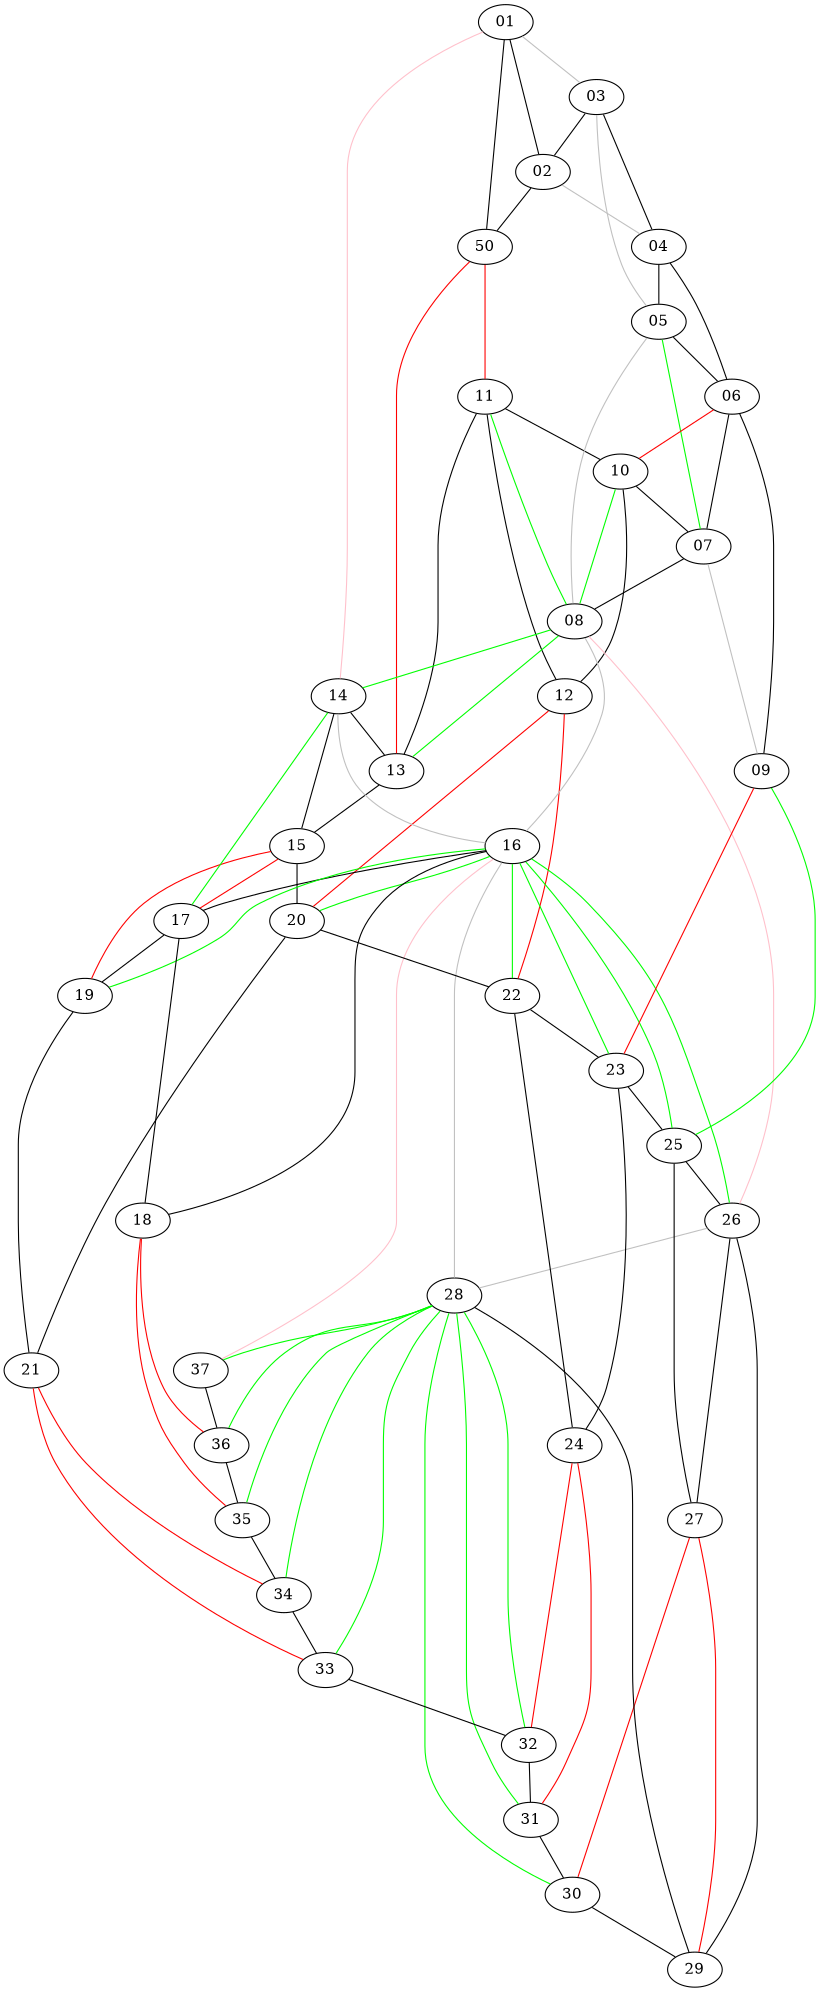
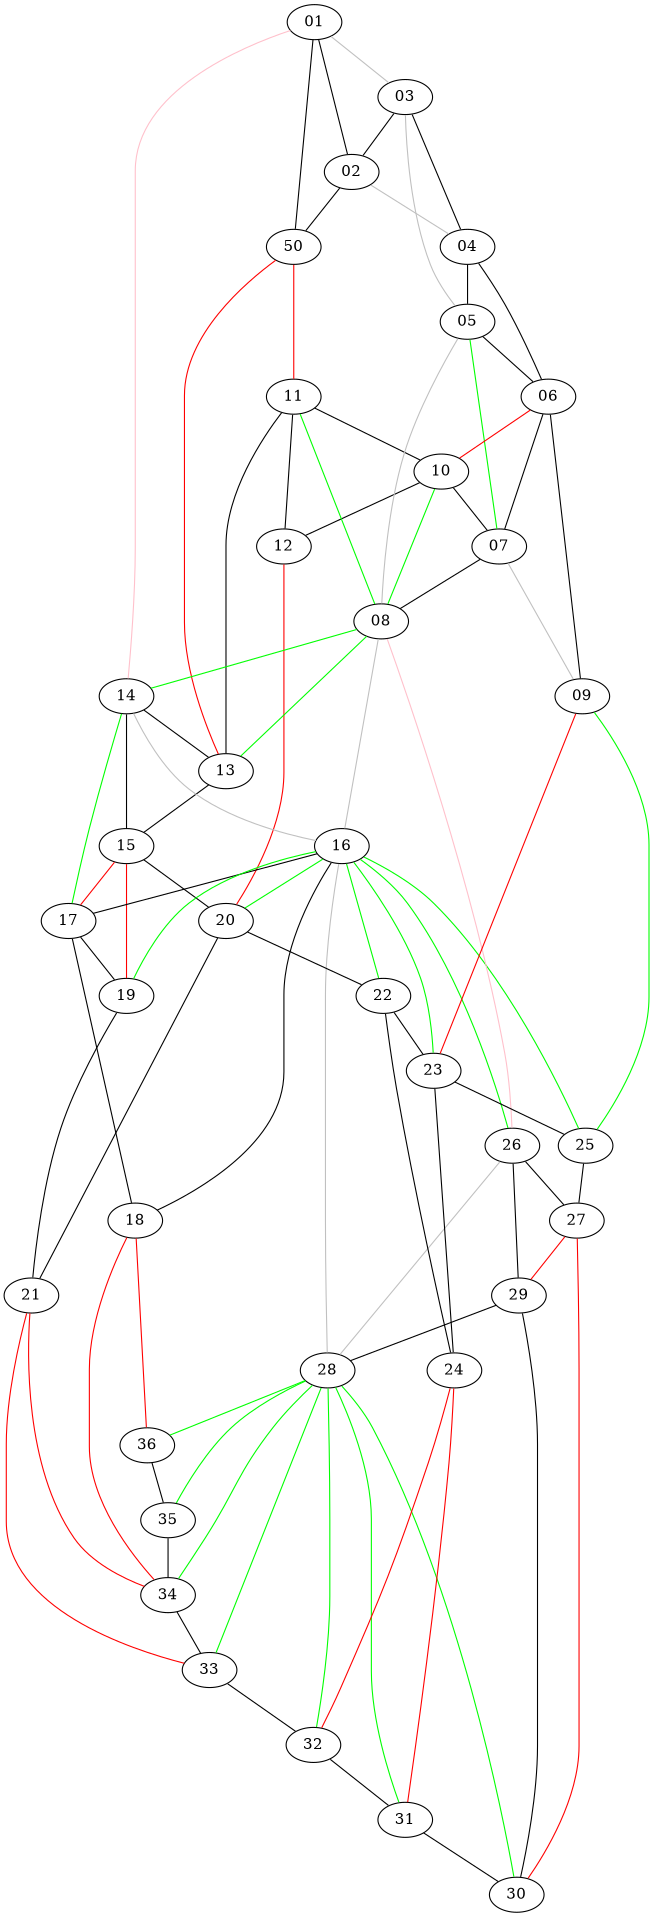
  graph {
    edge [color=black penwidth=1]
    n1 [height=0 label=50 width=0]
    n2 [height=0 label=11 width=0]
    n3 [height=0 label=13 width=0]
    n4 [height=0 label=10 width=0]
    n5 [height=0 label=12 width=0]
    n6 [height=0 label=15 width=0]
    n7 [height=0 label=01 width=0]
    n8 [height=0 label=02 width=0]
    n9 [height=0 label=03 width=0]
    n10 [height=0 label=14 width=0]
    n11 [height=0 label=04 width=0]
    n12 [height=0 label=05 width=0]
    n13 [height=0 label=16 width=0]
    n14 [height=0 label=17 width=0]
    n15 [height=0 label=06 width=0]
    n16 [height=0 label=07 width=0]
    n17 [height=0 label=08 width=0]
    n18 [height=0 label=09 width=0]
    n19 [height=0 label=26 width=0]
    n20 [height=0 label=23 width=0]
    n21 [height=0 label=25 width=0]
    n22 [height=0 label=20 width=0]
    n23 [height=0 label=22 width=0]
    n24 [height=0 label=19 width=0]
    n25 [height=0 label=18 width=0]
    n26 [height=0 label=28 width=0]
-   n27 [height=0 label=37 width=0]
    n28 [height=0 label=27 width=0]
    n29 [height=0 label=29 width=0]
    n30 [height=0 label=24 width=0]
    n31 [height=0 label=21 width=0]
    n32 [height=0 label=35 width=0]
    n33 [height=0 label=36 width=0]
    n34 [height=0 label=33 width=0]
    n35 [height=0 label=34 width=0]
    n36 [height=0 label=31 width=0]
    n37 [height=0 label=32 width=0]
    n38 [height=0 label=30 width=0]
    n1 -- n2 [color=red]
    n1 -- n3 [color=red]
    n2 -- n4
    n2 -- n5
    n3 -- n2
    n3 -- n6
    n4 -- n5
    n4 -- n16
    n5 -- n22 [color=red]
-   n5 -- n23 [color=red]
    n6 -- n14 [color=red]
    n6 -- n22
    n6 -- n24 [color=red]
    n7 -- n1
    n7 -- n8
    n7 -- n9 [color=gray]
    n7 -- n10 [color=pink]
    n8 -- n1
    n8 -- n11 [color=gray]
    n9 -- n8
    n9 -- n11
    n9 -- n12 [color=gray]
    n10 -- n3
    n10 -- n6
    n10 -- n13 [color=gray]
    n10 -- n14 [color=green]
    n11 -- n12
    n11 -- n15
    n12 -- n15
    n12 -- n16 [color=green]
    n12 -- n17 [color=gray]
    n13 -- n14
    n13 -- n19 [color=green]
    n13 -- n20 [color=green]
    n13 -- n21 [color=green]
    n13 -- n22 [color=green]
    n13 -- n23 [color=green]
    n13 -- n24 [color=green]
    n13 -- n25
    n13 -- n26 [color=gray]
-   n13 -- n27 [color=pink]
    n14 -- n24
    n14 -- n25
    n15 -- n4 [color=red]
    n15 -- n16
    n15 -- n18
    n16 -- n17
    n16 -- n18 [color=gray]
    n17 -- n2 [color=green]
    n17 -- n3 [color=green]
    n17 -- n4 [color=green]
    n17 -- n10 [color=green]
    n17 -- n13 [color=gray]
    n17 -- n19 [color=pink]
    n18 -- n20 [color=red]
    n18 -- n21 [color=green]
    n19 -- n26 [color=gray]
    n19 -- n28
    n19 -- n29
    n20 -- n21
    n20 -- n30
-   n21 -- n19
    n21 -- n28
    n22 -- n23
    n22 -- n31
    n23 -- n20
    n23 -- n30
    n24 -- n31
-   n25 -- n32 [color=red]
+   n25 -- n35 [color=red]
    n25 -- n33 [color=red]
-   n26 -- n27 [color=green]
    n26 -- n32 [color=green]
    n26 -- n33 [color=green]
    n26 -- n34 [color=green]
    n26 -- n35 [color=green]
    n26 -- n36 [color=green]
    n26 -- n37 [color=green]
    n26 -- n38 [color=green]
-   n27 -- n33
    n28 -- n29 [color=red]
    n28 -- n38 [color=red]
    n29 -- n26
    n30 -- n36 [color=red]
    n30 -- n37 [color=red]
    n31 -- n34 [color=red]
    n31 -- n35 [color=red]
    n32 -- n35
    n33 -- n32
    n34 -- n37
    n35 -- n34
    n36 -- n38
    n37 -- n36
    n38 -- n29
  }
